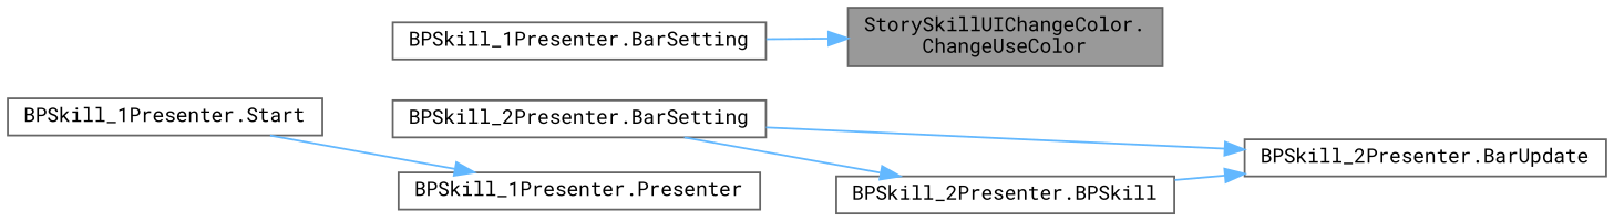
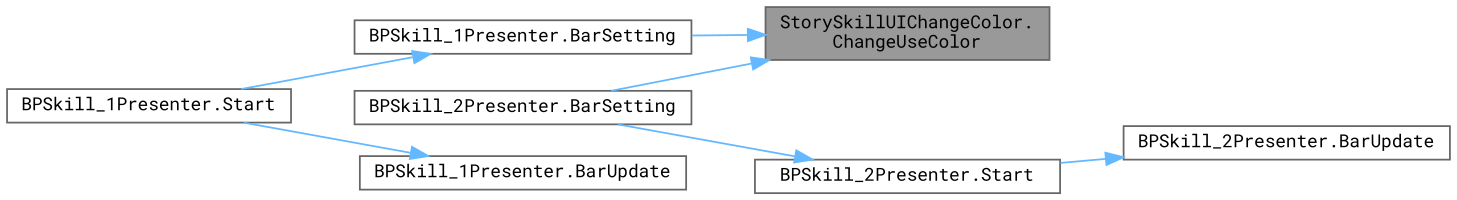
  digraph {
    fontname="Roboto Mono"
    rankdir=RL
    node [color=grey40 fillcolor=white fontname="Roboto Mono" fontsize=10 shape=box style=filled]
    edge [color=steelblue1 dir=back fontname="Roboto Mono" fontsize=10 labelfontname=Helvetica labelfontsize=10 style=solid]
    n1 [color=gray40 fillcolor=grey60 fontcolor=black height=0.2 label="StorySkillUIChangeColor.\lChangeUseColor" width=0.4]
    n2 [height=0.2 label="BPSkill_1Presenter.BarSetting" width=0.4]
    n3 [height=0.2 label="BPSkill_2Presenter.BarSetting" width=0.4]
    n4 [height=0.2 label="BPSkill_1Presenter.Start" width=0.4]
-   n5 [height=0.2 label="BPSkill_1Presenter.Presenter" width=0.4]
+   n5 [height=0.2 label="BPSkill_1Presenter.BarUpdate" width=0.4]
    n6 [height=0.2 label="BPSkill_2Presenter.BarUpdate" width=0.4]
-   n7 [height=0.2 label="BPSkill_2Presenter.BPSkill" width=0.4]
+   n7 [height=0.2 label="BPSkill_2Presenter.Start" width=0.4]
    n1 -> n2
-   n6 -> n3
+   n1 -> n3
+   n2 -> n4
    n5 -> n4
    n6 -> n7
    n7 -> n3
  }
